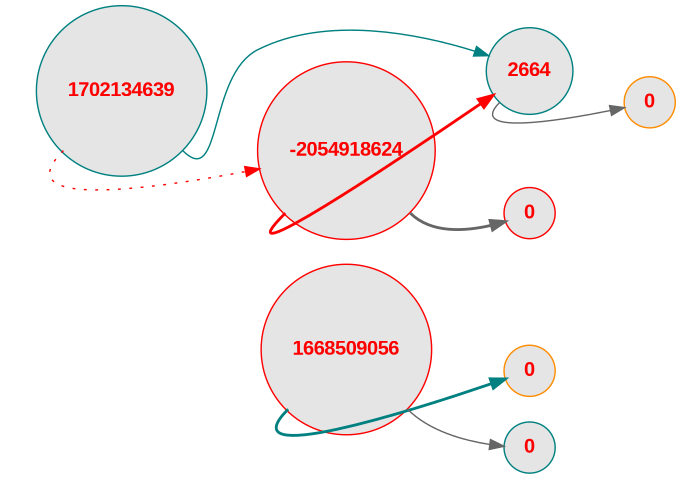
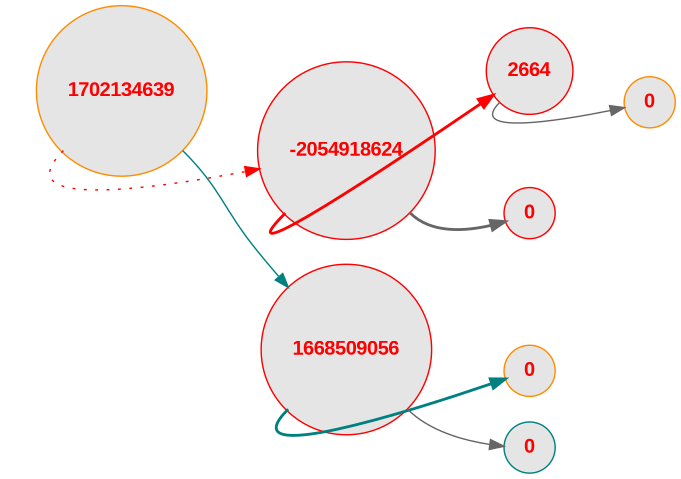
  digraph {
    rankdir=LR
    node [color=darkorange fillcolor=grey90 fontcolor=red fontname="Arial bold" fontsize=14 shape=circle style="rounded, filled"]
    edge [color=gray40 style=solid tailport=sw]
-   n1 [color=teal label=1702134639 width=0.5]
+   n1 [label=1702134639 width=0.5]
    n2 [color=red label=-2054918624 width=0.5]
    n3 [color=red label=1668509056 width=0.5]
-   n4 [color=teal label=2664 width=0.5]
+   n4 [color=red label=2664 width=0.5]
    n5 [color=red label=0 width=0.5]
    n6 [label=0 width=0.5]
    n7 [color=teal label=0 width=0.5]
    n8 [label=0 width=0.5]
    n1 -> n2 [color=red style=dotted]
-   n1 -> n4 [color=teal tailport=se]
+   n1 -> n3 [color=teal tailport=se]
    n2 -> n4 [color=red style=bold]
    n2 -> n5 [style=bold tailport=se]
    n3 -> n6 [color=teal style=bold]
    n3 -> n7 [tailport=se]
    n4 -> n8
  }
